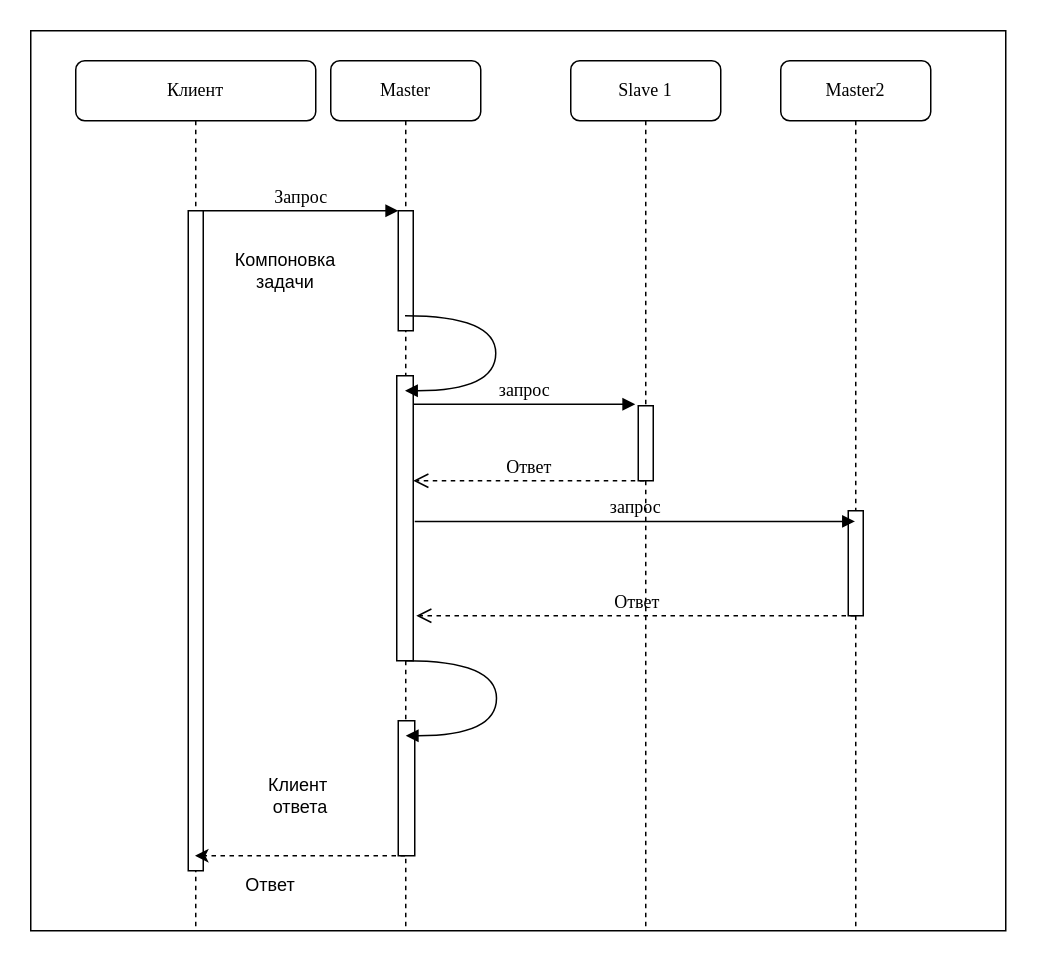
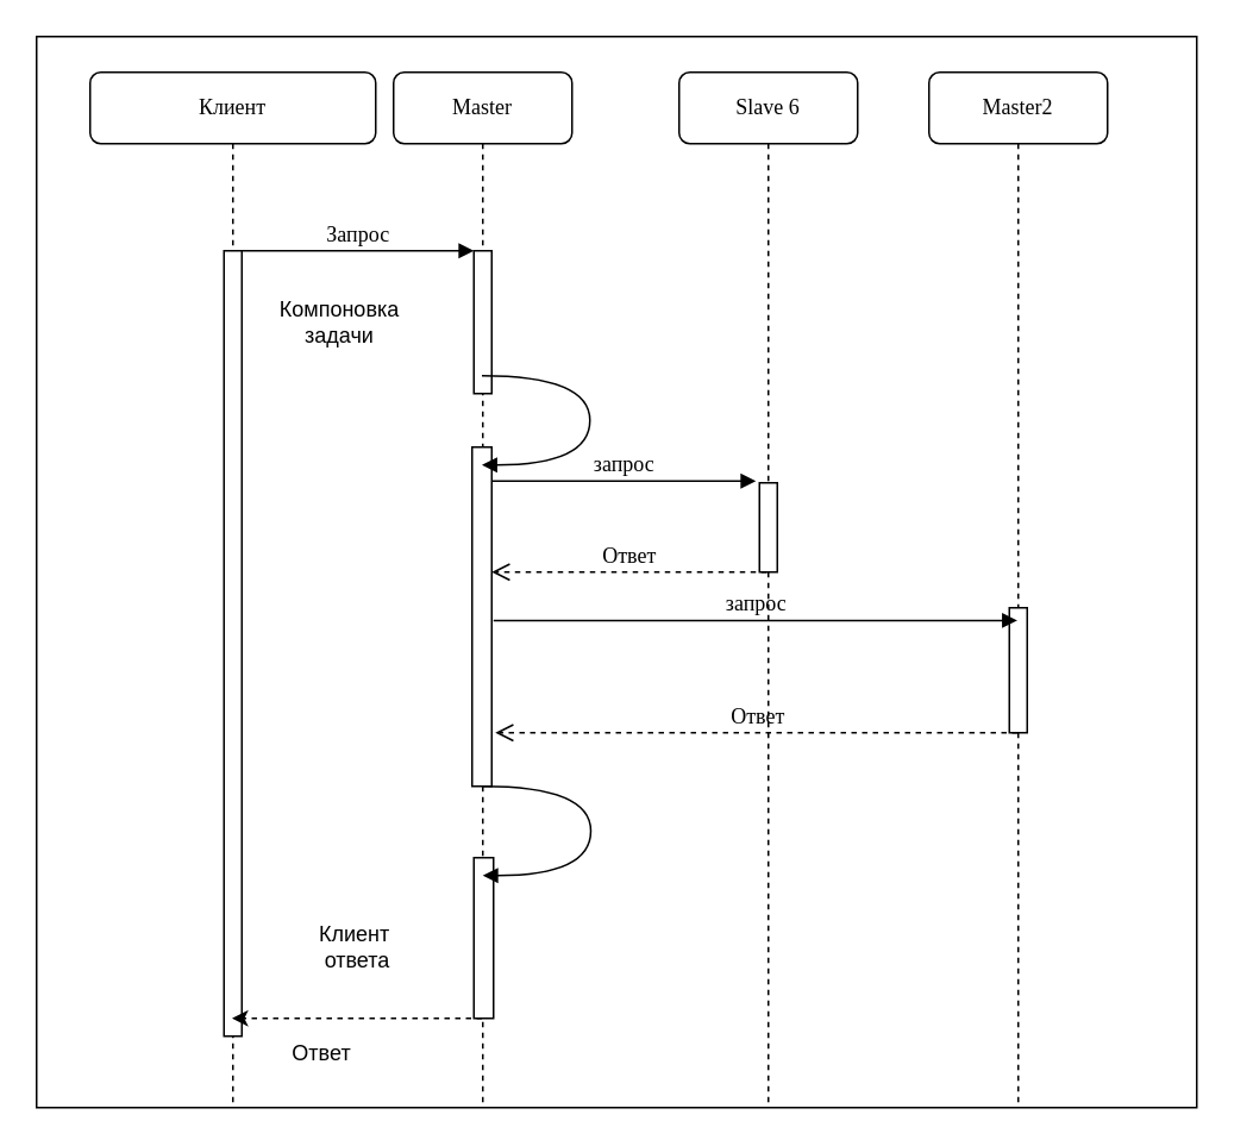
  <mxCell id="0" />
  <mxCell id="1" parent="0" />
  <mxCell id="2" value="" style="rounded=0;whiteSpace=wrap;html=1;" vertex="1" parent="1"><mxGeometry x="20" y="20" width="650" height="600" as="geometry" /></mxCell>
  <mxCell id="3" value="Master" style="shape=umlLifeline;perimeter=lifelinePerimeter;whiteSpace=wrap;html=1;container=1;collapsible=0;recursiveResize=0;outlineConnect=0;rounded=1;shadow=0;comic=0;labelBackgroundColor=none;strokeWidth=1;fontFamily=Verdana;fontSize=12;align=center;" parent="1" vertex="1"><mxGeometry x="220" y="40" width="100" height="580" as="geometry" /></mxCell>
  <mxCell id="4" value="" style="html=1;points=[];perimeter=orthogonalPerimeter;rounded=0;shadow=0;comic=0;labelBackgroundColor=none;strokeWidth=1;fontFamily=Verdana;fontSize=12;align=center;" parent="3" vertex="1"><mxGeometry x="45" y="100" width="10" height="80" as="geometry" /></mxCell>
  <mxCell id="5" value="" style="html=1;points=[];perimeter=orthogonalPerimeter;rounded=0;shadow=0;comic=0;labelBackgroundColor=none;strokeWidth=1;fontFamily=Verdana;fontSize=12;align=center;" vertex="1" parent="3"><mxGeometry x="44" y="210" width="11" height="190" as="geometry" /></mxCell>
  <mxCell id="6" value="" style="html=1;points=[];perimeter=orthogonalPerimeter;rounded=0;shadow=0;comic=0;labelBackgroundColor=none;strokeWidth=1;fontFamily=Verdana;fontSize=12;align=center;" vertex="1" parent="3"><mxGeometry x="45" y="440" width="11" height="90" as="geometry" /></mxCell>
- <mxCell id="7" value="Slave 1" style="shape=umlLifeline;perimeter=lifelinePerimeter;whiteSpace=wrap;html=1;container=1;collapsible=0;recursiveResize=0;outlineConnect=0;rounded=1;shadow=0;comic=0;labelBackgroundColor=none;strokeWidth=1;fontFamily=Verdana;fontSize=12;align=center;" parent="1" vertex="1"><mxGeometry x="380" y="40" width="100" height="580" as="geometry" /></mxCell>
+ <mxCell id="7" value="Slave 6" style="shape=umlLifeline;perimeter=lifelinePerimeter;whiteSpace=wrap;html=1;container=1;collapsible=0;recursiveResize=0;outlineConnect=0;rounded=1;shadow=0;comic=0;labelBackgroundColor=none;strokeWidth=1;fontFamily=Verdana;fontSize=12;align=center;" parent="1" vertex="1"><mxGeometry x="380" y="40" width="100" height="580" as="geometry" /></mxCell>
  <mxCell id="8" value="" style="html=1;points=[];perimeter=orthogonalPerimeter;rounded=0;shadow=0;comic=0;labelBackgroundColor=none;strokeWidth=1;fontFamily=Verdana;fontSize=12;align=center;" parent="7" vertex="1"><mxGeometry x="45" y="230" width="10" height="50" as="geometry" /></mxCell>
  <mxCell id="9" value="Master2" style="shape=umlLifeline;perimeter=lifelinePerimeter;whiteSpace=wrap;html=1;container=1;collapsible=0;recursiveResize=0;outlineConnect=0;rounded=1;shadow=0;comic=0;labelBackgroundColor=none;strokeWidth=1;fontFamily=Verdana;fontSize=12;align=center;" parent="1" vertex="1"><mxGeometry x="520" y="40" width="100" height="580" as="geometry" /></mxCell>
  <mxCell id="10" value="" style="html=1;points=[];perimeter=orthogonalPerimeter;rounded=0;shadow=0;comic=0;labelBackgroundColor=none;strokeWidth=1;fontFamily=Verdana;fontSize=12;align=center;" parent="9" vertex="1"><mxGeometry x="45" y="300" width="10" height="70" as="geometry" /></mxCell>
  <mxCell id="11" value="Клиент" style="shape=umlLifeline;perimeter=lifelinePerimeter;whiteSpace=wrap;html=1;container=1;collapsible=0;recursiveResize=0;outlineConnect=0;rounded=1;shadow=0;comic=0;labelBackgroundColor=none;strokeWidth=1;fontFamily=Verdana;fontSize=12;align=center;" parent="1" vertex="1"><mxGeometry x="50" y="40" width="160" height="580" as="geometry" /></mxCell>
  <mxCell id="12" value="" style="html=1;points=[];perimeter=orthogonalPerimeter;rounded=0;shadow=0;comic=0;labelBackgroundColor=none;strokeWidth=1;fontFamily=Verdana;fontSize=12;align=center;" parent="11" vertex="1"><mxGeometry x="75" y="100" width="10" height="440" as="geometry" /></mxCell>
  <mxCell id="13" value="Ответ" style="text;html=1;strokeColor=none;fillColor=none;align=center;verticalAlign=middle;whiteSpace=wrap;rounded=0;" vertex="1" parent="11"><mxGeometry x="110" y="540" width="40" height="20" as="geometry" /></mxCell>
  <mxCell id="14" value="Компоновка&lt;br&gt;задачи" style="text;html=1;strokeColor=none;fillColor=none;align=center;verticalAlign=middle;whiteSpace=wrap;rounded=0;" vertex="1" parent="11"><mxGeometry x="120" y="130" width="40" height="20" as="geometry" /></mxCell>
  <mxCell id="15" value="Клиент&amp;nbsp;&lt;br&gt;ответа" style="text;html=1;strokeColor=none;fillColor=none;align=center;verticalAlign=middle;whiteSpace=wrap;rounded=0;" vertex="1" parent="11"><mxGeometry x="130" y="480" width="40" height="20" as="geometry" /></mxCell>
  <mxCell id="16" value="запрос" style="html=1;verticalAlign=bottom;endArrow=block;entryX=-0.2;entryY=-0.014;labelBackgroundColor=none;fontFamily=Verdana;fontSize=12;edgeStyle=elbowEdgeStyle;elbow=vertical;entryDx=0;entryDy=0;entryPerimeter=0;" parent="1" source="5" target="8" edge="1"><mxGeometry relative="1" as="geometry"><mxPoint x="575" y="190" as="sourcePoint" /></mxGeometry></mxCell>
  <mxCell id="17" value="Ответ" style="html=1;verticalAlign=bottom;endArrow=open;dashed=1;endSize=8;labelBackgroundColor=none;fontFamily=Verdana;fontSize=12;edgeStyle=elbowEdgeStyle;elbow=vertical;exitX=0.4;exitY=1;exitDx=0;exitDy=0;exitPerimeter=0;" parent="1" source="8" target="5" edge="1"><mxGeometry relative="1" as="geometry"><mxPoint x="575" y="220" as="targetPoint" /><Array as="points"><mxPoint x="340" y="320" /><mxPoint x="380" y="340" /><mxPoint x="680" y="220" /></Array></mxGeometry></mxCell>
  <mxCell id="18" value="запрос" style="html=1;verticalAlign=bottom;endArrow=block;labelBackgroundColor=none;fontFamily=Verdana;fontSize=12;exitX=1.091;exitY=0.511;exitDx=0;exitDy=0;exitPerimeter=0;" parent="1" source="5" target="9" edge="1"><mxGeometry relative="1" as="geometry"><mxPoint x="910" y="300" as="sourcePoint" /></mxGeometry></mxCell>
  <mxCell id="19" value="Ответ" style="html=1;verticalAlign=bottom;endArrow=open;dashed=1;endSize=8;labelBackgroundColor=none;fontFamily=Verdana;fontSize=12;entryX=1.182;entryY=0.842;entryDx=0;entryDy=0;entryPerimeter=0;" parent="1" source="9" target="5" edge="1"><mxGeometry relative="1" as="geometry"><mxPoint x="910" y="376" as="targetPoint" /></mxGeometry></mxCell>
  <mxCell id="20" value="Запрос" style="html=1;verticalAlign=bottom;endArrow=block;entryX=0;entryY=0;labelBackgroundColor=none;fontFamily=Verdana;fontSize=12;edgeStyle=elbowEdgeStyle;elbow=vertical;" parent="1" source="12" target="4" edge="1"><mxGeometry relative="1" as="geometry"><mxPoint x="200" y="150" as="sourcePoint" /></mxGeometry></mxCell>
  <mxCell id="21" value="" style="html=1;verticalAlign=bottom;endArrow=block;labelBackgroundColor=none;fontFamily=Verdana;fontSize=12;elbow=vertical;edgeStyle=orthogonalEdgeStyle;curved=1;" parent="1" source="3" target="3" edge="1"><mxGeometry relative="1" as="geometry"><mxPoint x="340" y="170" as="sourcePoint" /><mxPoint x="575" y="190" as="targetPoint" /><Array as="points"><mxPoint x="330" y="210" /><mxPoint x="330" y="260" /></Array></mxGeometry></mxCell>
  <mxCell id="22" value="" style="endArrow=classic;html=1;dashed=1;" edge="1" parent="1" source="3" target="11"><mxGeometry width="50" height="50" relative="1" as="geometry"><mxPoint x="500" y="400" as="sourcePoint" /><mxPoint x="150" y="570" as="targetPoint" /><Array as="points"><mxPoint x="240" y="570" /></Array></mxGeometry></mxCell>
  <mxCell id="23" value="" style="html=1;verticalAlign=bottom;endArrow=block;labelBackgroundColor=none;fontFamily=Verdana;fontSize=12;elbow=vertical;edgeStyle=orthogonalEdgeStyle;curved=1;" edge="1" parent="1"><mxGeometry relative="1" as="geometry"><mxPoint x="270" y="440" as="sourcePoint" /><mxPoint x="270" y="490" as="targetPoint" /><Array as="points"><mxPoint x="330.5" y="440" /><mxPoint x="330.5" y="490" /></Array></mxGeometry></mxCell>
